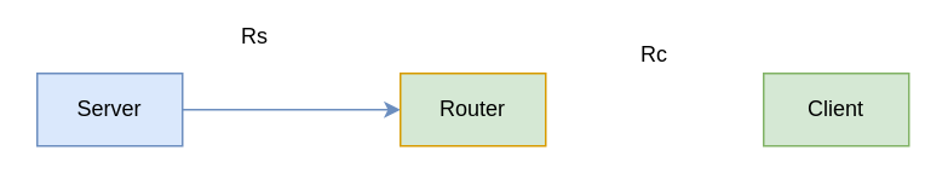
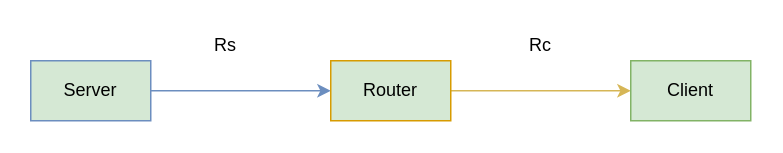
  <mxCell id="0" />
  <mxCell id="1" parent="0" />
  <mxCell id="2" style="edgeStyle=orthogonalEdgeStyle;rounded=0;orthogonalLoop=1;jettySize=auto;html=1;entryX=0;entryY=0.5;entryDx=0;entryDy=0;fillColor=#dae8fc;strokeColor=#6c8ebf;" edge="1" parent="1" source="3" target="5"><mxGeometry relative="1" as="geometry" /></mxCell>
- <mxCell id="3" value="Server" style="rounded=0;whiteSpace=wrap;html=1;fillColor=#dae8fc;strokeColor=#6c8ebf;" vertex="1" parent="1"><mxGeometry x="20" y="40" width="80" height="40" as="geometry" /></mxCell>
+ <mxCell id="3" value="Server" style="rounded=0;whiteSpace=wrap;html=1;fillColor=#d5e8d4;strokeColor=#6c8ebf;" vertex="1" parent="1"><mxGeometry x="20" y="40" width="80" height="40" as="geometry" /></mxCell>
+ <mxCell id="4" style="edgeStyle=orthogonalEdgeStyle;rounded=0;orthogonalLoop=1;jettySize=auto;html=1;entryX=0;entryY=0.5;entryDx=0;entryDy=0;fillColor=#fff2cc;strokeColor=#d6b656;" edge="1" parent="1" source="5" target="6"><mxGeometry relative="1" as="geometry" /></mxCell>
  <mxCell id="5" value="Router" style="rounded=0;whiteSpace=wrap;html=1;fillColor=#d5e8d4;strokeColor=#d79b00;" vertex="1" parent="1"><mxGeometry x="220" y="40" width="80" height="40" as="geometry" /></mxCell>
  <mxCell id="6" value="Client" style="rounded=0;whiteSpace=wrap;html=1;fillColor=#d5e8d4;strokeColor=#82b366;" vertex="1" parent="1"><mxGeometry x="420" y="40" width="80" height="40" as="geometry" /></mxCell>
- <mxCell id="7" value="Rs" style="text;html=1;strokeColor=none;fillColor=none;align=center;verticalAlign=middle;whiteSpace=wrap;rounded=0;" vertex="1" parent="1"><mxGeometry x="120" y="10" width="40" height="20" as="geometry" /></mxCell>
+ <mxCell id="7" value="Rs" style="text;html=1;strokeColor=none;fillColor=none;align=center;verticalAlign=middle;whiteSpace=wrap;rounded=0;" vertex="1" parent="1"><mxGeometry x="130" y="20" width="40" height="20" as="geometry" /></mxCell>
  <mxCell id="8" value="Rc" style="text;html=1;strokeColor=none;fillColor=none;align=center;verticalAlign=middle;whiteSpace=wrap;rounded=0;" vertex="1" parent="1"><mxGeometry x="340" y="20" width="40" height="20" as="geometry" /></mxCell>
